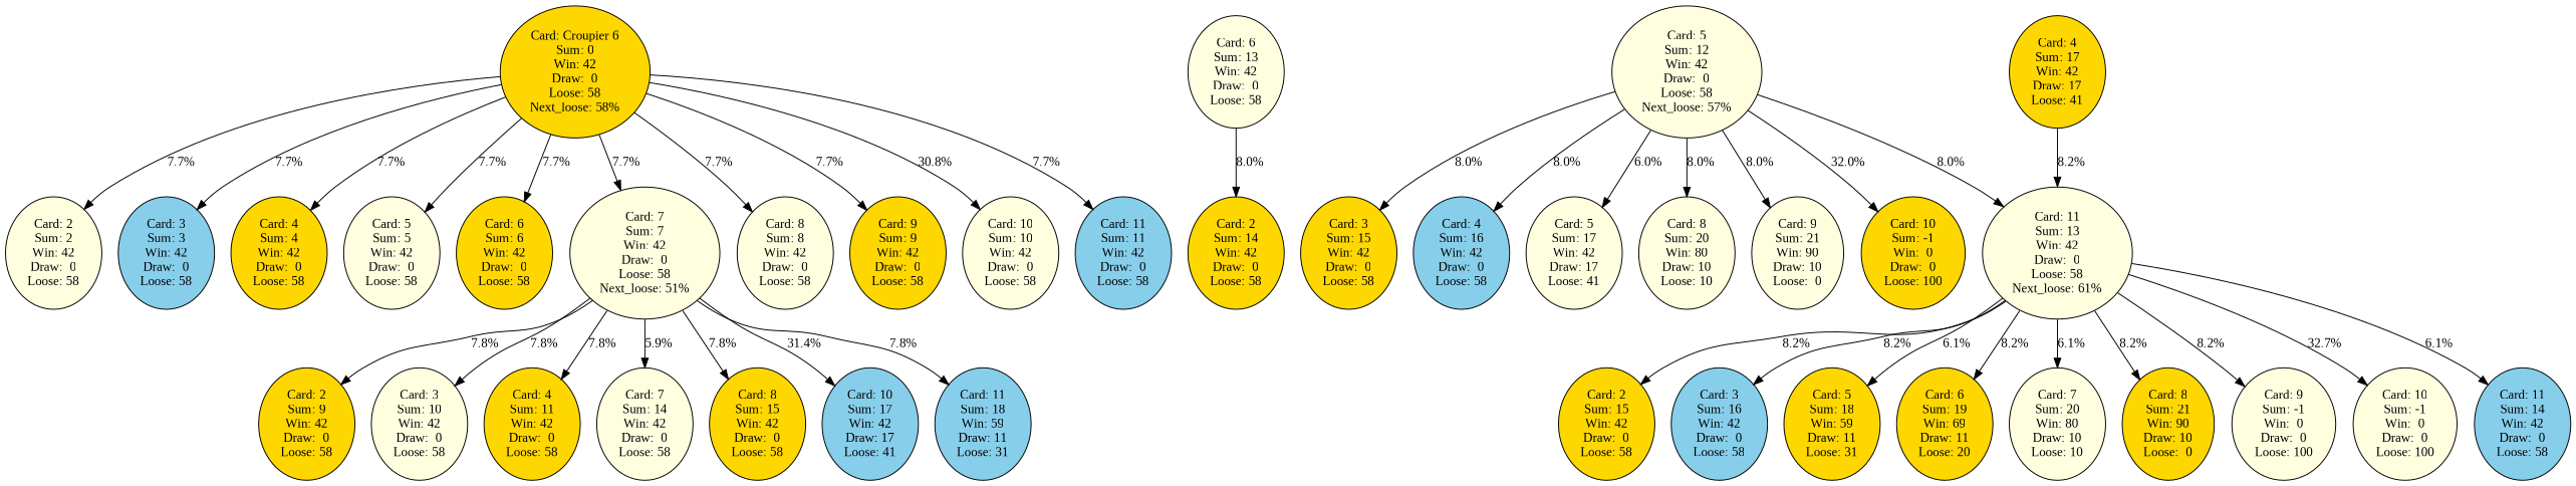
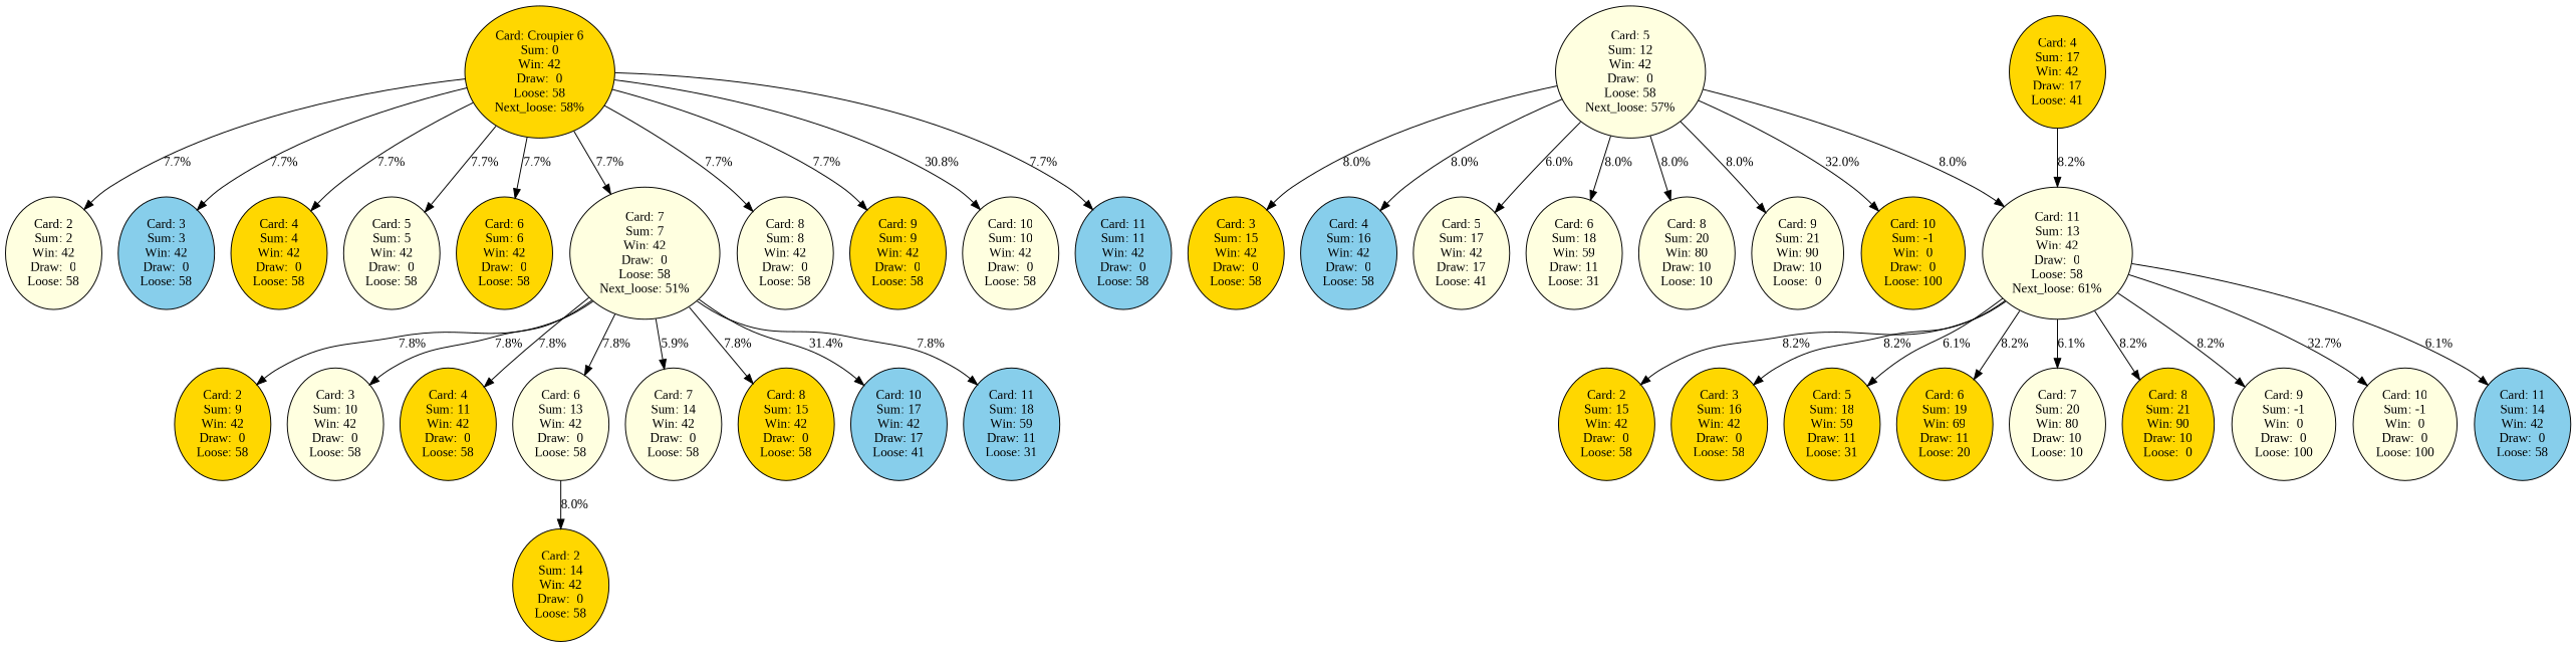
  digraph {
    fontname="Liberation Serif"
    mindist=0.2
    node [fillcolor=lightyellow fontname="Liberation Serif" style=filled]
    edge [fontname="Liberation Serif"]
    n1 [fillcolor=gold label="Card: Croupier 6\nSum: 0\nWin: 42\nDraw:  0\nLoose: 58\nNext_loose: 58%"]
    n2 [label="Card: 2\nSum: 2\nWin: 42\nDraw:  0\nLoose: 58"]
    n3 [fillcolor=skyblue label="Card: 3\nSum: 3\nWin: 42\nDraw:  0\nLoose: 58"]
    n4 [fillcolor=gold label="Card: 4\nSum: 4\nWin: 42\nDraw:  0\nLoose: 58"]
    n5 [label="Card: 5\nSum: 5\nWin: 42\nDraw:  0\nLoose: 58"]
    n6 [fillcolor=gold label="Card: 6\nSum: 6\nWin: 42\nDraw:  0\nLoose: 58"]
    n7 [label="Card: 7\nSum: 7\nWin: 42\nDraw:  0\nLoose: 58\nNext_loose: 51%"]
    n8 [label="Card: 8\nSum: 8\nWin: 42\nDraw:  0\nLoose: 58"]
    n9 [fillcolor=gold label="Card: 9\nSum: 9\nWin: 42\nDraw:  0\nLoose: 58"]
    n10 [label="Card: 10\nSum: 10\nWin: 42\nDraw:  0\nLoose: 58"]
    n11 [fillcolor=skyblue label="Card: 11\nSum: 11\nWin: 42\nDraw:  0\nLoose: 58"]
    n12 [fillcolor=gold label="Card: 2\nSum: 9\nWin: 42\nDraw:  0\nLoose: 58"]
    n13 [label="Card: 3\nSum: 10\nWin: 42\nDraw:  0\nLoose: 58"]
    n14 [fillcolor=gold label="Card: 4\nSum: 11\nWin: 42\nDraw:  0\nLoose: 58"]
    n15 [label="Card: 6\nSum: 13\nWin: 42\nDraw:  0\nLoose: 58"]
    n16 [label="Card: 7\nSum: 14\nWin: 42\nDraw:  0\nLoose: 58"]
    n17 [fillcolor=gold label="Card: 8\nSum: 15\nWin: 42\nDraw:  0\nLoose: 58"]
    n18 [fillcolor=skyblue label="Card: 10\nSum: 17\nWin: 42\nDraw: 17\nLoose: 41"]
    n19 [fillcolor=skyblue label="Card: 11\nSum: 18\nWin: 59\nDraw: 11\nLoose: 31"]
    n20 [label="Card: 5\nSum: 12\nWin: 42\nDraw:  0\nLoose: 58\nNext_loose: 57%"]
    n21 [fillcolor=gold label="Card: 3\nSum: 15\nWin: 42\nDraw:  0\nLoose: 58"]
    n22 [fillcolor=skyblue label="Card: 4\nSum: 16\nWin: 42\nDraw:  0\nLoose: 58"]
    n23 [label="Card: 5\nSum: 17\nWin: 42\nDraw: 17\nLoose: 41"]
+   n24 [label="Card: 6\nSum: 18\nWin: 59\nDraw: 11\nLoose: 31"]
    n25 [label="Card: 8\nSum: 20\nWin: 80\nDraw: 10\nLoose: 10"]
    n26 [label="Card: 9\nSum: 21\nWin: 90\nDraw: 10\nLoose:  0"]
    n27 [fillcolor=gold label="Card: 10\nSum: -1\nWin:  0\nDraw:  0\nLoose: 100"]
    n28 [label="Card: 11\nSum: 13\nWin: 42\nDraw:  0\nLoose: 58\nNext_loose: 61%"]
    n29 [fillcolor=gold label="Card: 2\nSum: 14\nWin: 42\nDraw:  0\nLoose: 58"]
    n30 [fillcolor=gold label="Card: 2\nSum: 15\nWin: 42\nDraw:  0\nLoose: 58"]
-   n31 [fillcolor=skyblue label="Card: 3\nSum: 16\nWin: 42\nDraw:  0\nLoose: 58"]
+   n31 [fillcolor=gold label="Card: 3\nSum: 16\nWin: 42\nDraw:  0\nLoose: 58"]
    n32 [fillcolor=gold label="Card: 5\nSum: 18\nWin: 59\nDraw: 11\nLoose: 31"]
    n33 [fillcolor=gold label="Card: 6\nSum: 19\nWin: 69\nDraw: 11\nLoose: 20"]
    n34 [label="Card: 7\nSum: 20\nWin: 80\nDraw: 10\nLoose: 10"]
    n35 [fillcolor=gold label="Card: 8\nSum: 21\nWin: 90\nDraw: 10\nLoose:  0"]
    n36 [label="Card: 9\nSum: -1\nWin:  0\nDraw:  0\nLoose: 100"]
    n37 [label="Card: 10\nSum: -1\nWin:  0\nDraw:  0\nLoose: 100"]
    n38 [fillcolor=skyblue label="Card: 11\nSum: 14\nWin: 42\nDraw:  0\nLoose: 58"]
    n39 [fillcolor=gold label="Card: 4\nSum: 17\nWin: 42\nDraw: 17\nLoose: 41"]
    n1 -> n2 [label="7.7%"]
    n1 -> n3 [label="7.7%"]
    n1 -> n4 [label="7.7%"]
    n1 -> n5 [label="7.7%"]
    n1 -> n6 [label="7.7%"]
    n1 -> n7 [label="7.7%"]
    n1 -> n8 [label="7.7%"]
    n1 -> n9 [label="7.7%"]
    n1 -> n10 [label="30.8%"]
    n1 -> n11 [label="7.7%"]
    n7 -> n12 [label="7.8%"]
    n7 -> n13 [label="7.8%"]
    n7 -> n14 [label="7.8%"]
+   n7 -> n15 [label="7.8%"]
    n7 -> n16 [label="5.9%"]
    n7 -> n17 [label="7.8%"]
    n7 -> n18 [label="31.4%"]
    n7 -> n19 [label="7.8%"]
    n15 -> n29 [label="8.0%"]
    n20 -> n21 [label="8.0%"]
    n20 -> n22 [label="8.0%"]
    n20 -> n23 [label="6.0%"]
+   n20 -> n24 [label="8.0%"]
    n20 -> n25 [label="8.0%"]
    n20 -> n26 [label="8.0%"]
    n20 -> n27 [label="32.0%"]
    n20 -> n28 [label="8.0%"]
    n28 -> n30 [label="8.2%"]
    n28 -> n31 [label="8.2%"]
    n28 -> n32 [label="6.1%"]
    n28 -> n33 [label="8.2%"]
    n28 -> n34 [label="6.1%"]
    n28 -> n35 [label="8.2%"]
    n28 -> n36 [label="8.2%"]
    n28 -> n37 [label="32.7%"]
    n28 -> n38 [label="6.1%"]
    n39 -> n28 [label="8.2%"]
  }
